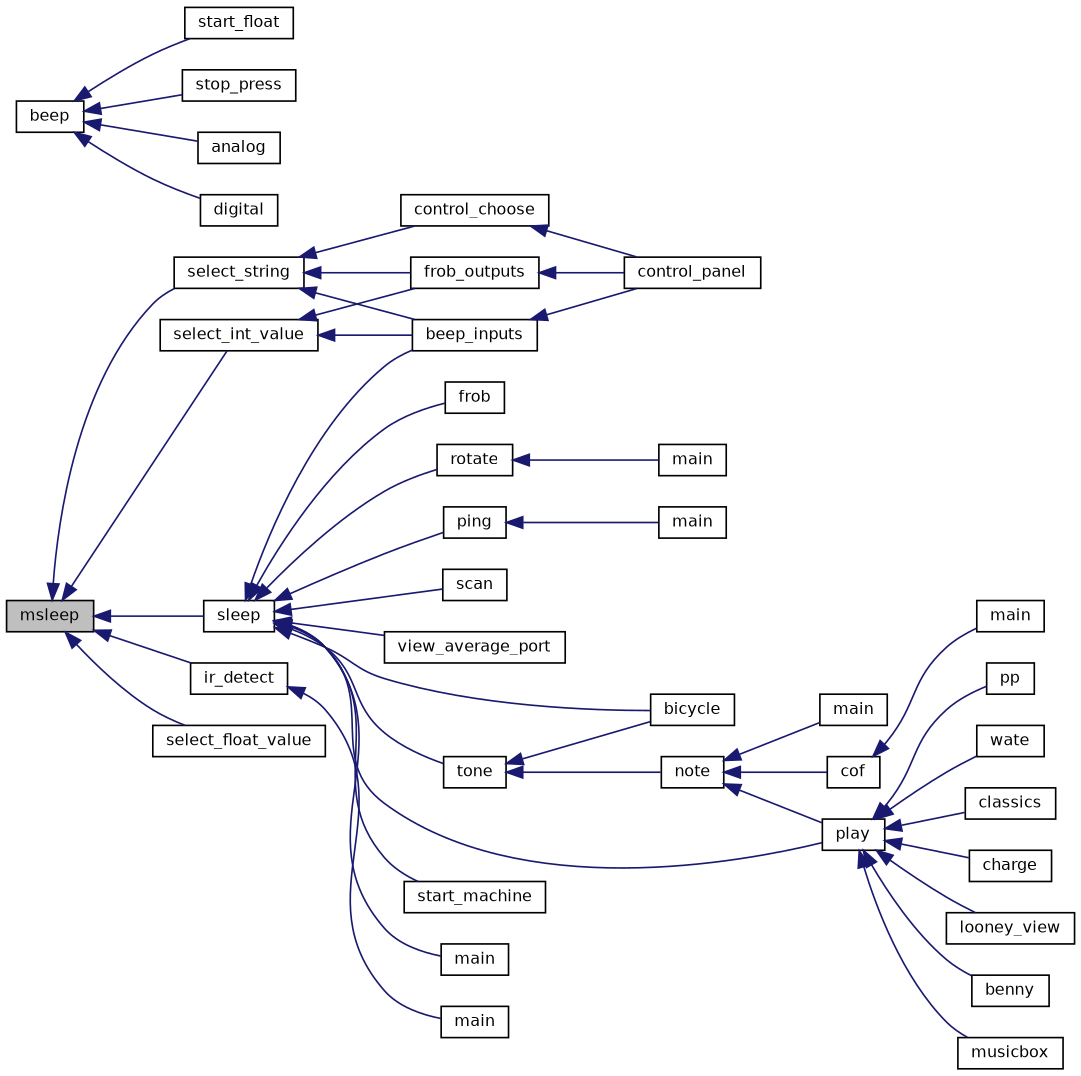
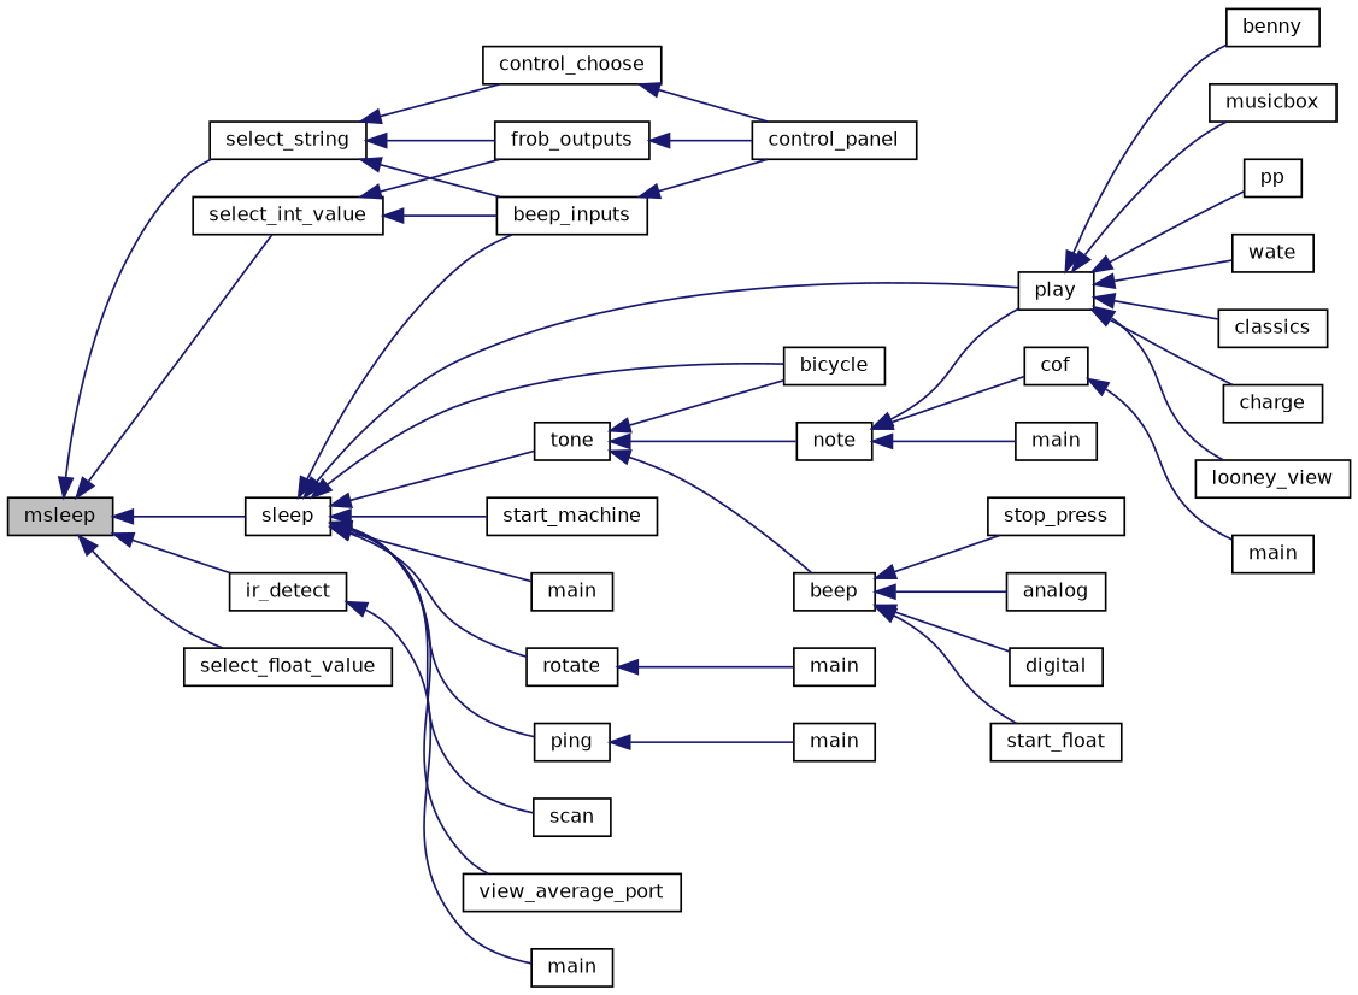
  digraph {
    rankdir=LR
    node [color=black fillcolor=white fontname=Helvetica fontsize=10 shape=record style=filled]
    edge [color=midnightblue dir=back fontname=Helvetica fontsize=10 labelfontname=Helvetica labelfontsize=10 style=solid]
    n1 [fillcolor=grey75 fontcolor=black height=0.2 label=msleep width=0.4]
    n2 [height=0.2 label=sleep width=0.4]
    n3 [height=0.2 label=ir_detect width=0.4]
    n4 [height=0.2 label=select_int_value width=0.4]
    n5 [height=0.2 label=select_float_value width=0.4]
    n6 [height=0.2 label=select_string width=0.4]
    n7 [height=0.2 label=view_average_port width=0.4]
    n8 [height=0.2 label=beep_inputs width=0.4]
    n9 [height=0.2 label=tone width=0.4]
    n10 [height=0.2 label=play width=0.4]
    n11 [height=0.2 label=bicycle width=0.4]
    n12 [height=0.2 label=start_machine width=0.4]
    n13 [height=0.2 label=main width=0.4]
-   n14 [height=0.2 label=frob width=0.4]
    n15 [height=0.2 label=rotate width=0.4]
    n16 [height=0.2 label=ping width=0.4]
    n17 [height=0.2 label=scan width=0.4]
    n18 [height=0.2 label=main width=0.4]
    n19 [height=0.2 label=frob_outputs width=0.4]
    n20 [height=0.2 label=control_choose width=0.4]
    n21 [height=0.2 label=control_panel width=0.4]
    n22 [height=0.2 label=note width=0.4]
    n23 [height=0.2 label=beep width=0.4]
    n24 [height=0.2 label=pp width=0.4]
    n25 [height=0.2 label=wate width=0.4]
    n26 [height=0.2 label=classics width=0.4]
    n27 [height=0.2 label=charge width=0.4]
    n28 [height=0.2 label=looney_view width=0.4]
    n29 [height=0.2 label=benny width=0.4]
    n30 [height=0.2 label=musicbox width=0.4]
    n31 [height=0.2 label=main width=0.4]
    n32 [height=0.2 label=main width=0.4]
    n33 [height=0.2 label=cof width=0.4]
    n34 [height=0.2 label=main width=0.4]
    n35 [height=0.2 label=start_float width=0.4]
    n36 [height=0.2 label=stop_press width=0.4]
    n37 [height=0.2 label=analog width=0.4]
    n38 [height=0.2 label=digital width=0.4]
    n39 [height=0.2 label=main width=0.4]
    n1 -> n2
    n1 -> n3
    n1 -> n4
    n1 -> n5
    n1 -> n6
    n2 -> n7
    n2 -> n8
    n2 -> n9
    n2 -> n10
    n2 -> n11
    n2 -> n12
    n2 -> n13
-   n2 -> n14
    n2 -> n15
    n2 -> n16
    n2 -> n17
    n3 -> n18
    n4 -> n8
    n4 -> n19
    n6 -> n8
    n6 -> n19
    n6 -> n20
    n8 -> n21
    n9 -> n11
    n9 -> n22
+   n9 -> n23
    n10 -> n24
    n10 -> n25
    n10 -> n26
    n10 -> n27
    n10 -> n28
    n10 -> n29
    n10 -> n30
    n15 -> n31
    n16 -> n32
    n19 -> n21
    n20 -> n21
    n22 -> n10
    n22 -> n33
    n22 -> n34
    n23 -> n35
    n23 -> n36
    n23 -> n37
    n23 -> n38
    n33 -> n39
  }
